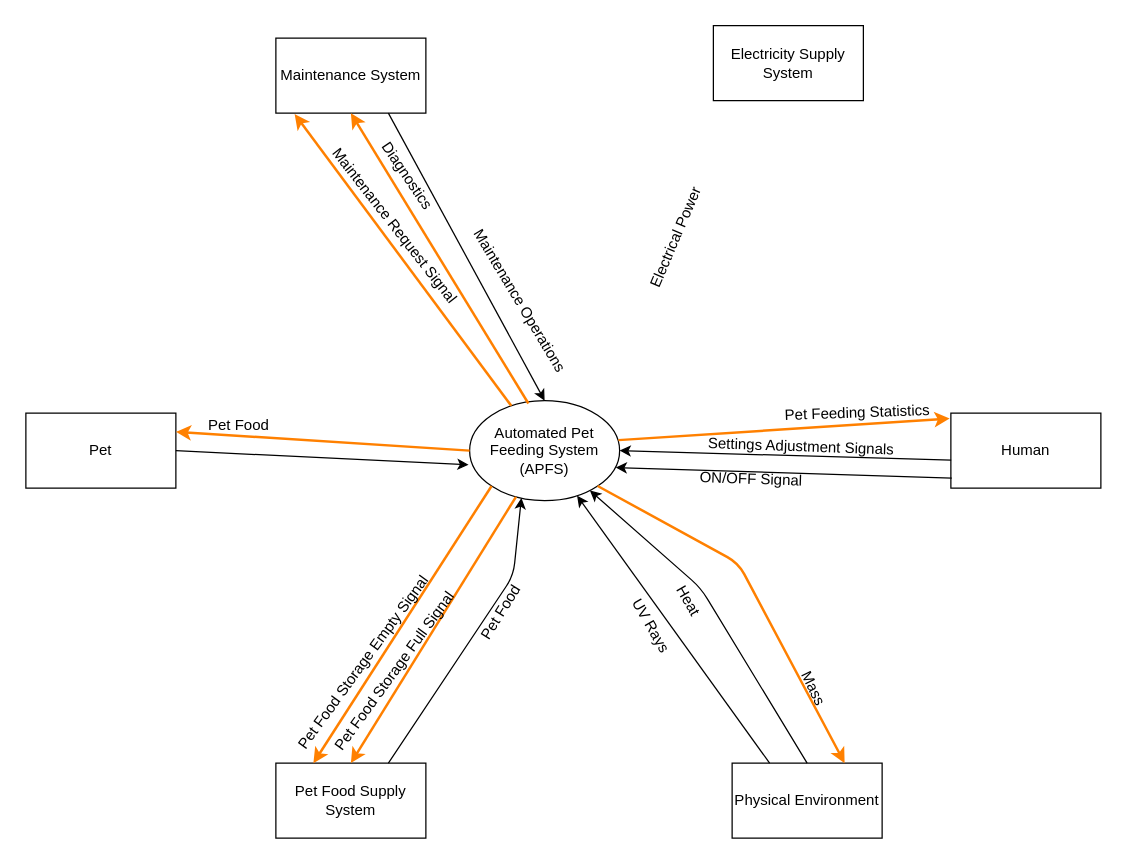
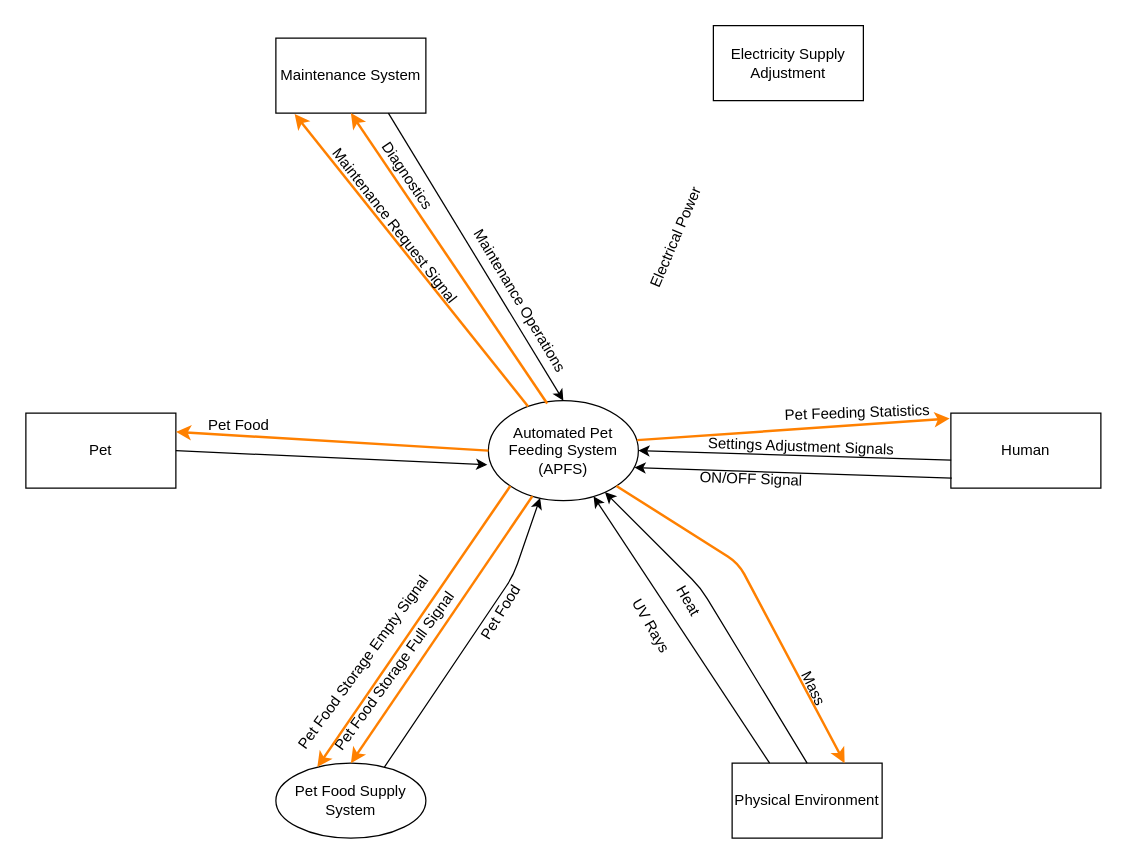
  <mxCell id="0" />
  <mxCell id="1" parent="0" />
- <mxCell id="2" value="Automated Pet Feeding System (APFS)" style="ellipse;whiteSpace=wrap;html=1;" parent="1" vertex="1"><mxGeometry x="375" y="320" width="120" height="80" as="geometry" /></mxCell>
+ <mxCell id="2" value="Automated Pet Feeding System (APFS)" style="ellipse;whiteSpace=wrap;html=1;" parent="1" vertex="1"><mxGeometry x="390" y="320" width="120" height="80" as="geometry" /></mxCell>
  <mxCell id="3" value="Physical Environment" style="rounded=0;whiteSpace=wrap;html=1;" parent="1" vertex="1"><mxGeometry x="585" y="610" width="120" height="60" as="geometry" /></mxCell>
  <mxCell id="4" value="Pet" style="whiteSpace=wrap;html=1;" parent="1" vertex="1"><mxGeometry x="20" y="330" width="120" height="60" as="geometry" /></mxCell>
  <mxCell id="5" value="Human" style="whiteSpace=wrap;html=1;" parent="1" vertex="1"><mxGeometry x="760" y="330" width="120" height="60" as="geometry" /></mxCell>
- <mxCell id="6" value="Pet Food Supply System" style="whiteSpace=wrap;html=1;" parent="1" vertex="1"><mxGeometry x="220" y="610" width="120" height="60" as="geometry" /></mxCell>
+ <mxCell id="6" value="Pet Food Supply System" style="ellipse;whiteSpace=wrap;html=1;" parent="1" vertex="1"><mxGeometry x="220" y="610" width="120" height="60" as="geometry" /></mxCell>
  <mxCell id="7" value="Maintenance System" style="whiteSpace=wrap;html=1;" parent="1" vertex="1"><mxGeometry x="220" y="30" width="120" height="60" as="geometry" /></mxCell>
- <mxCell id="8" value="Electricity Supply System" style="whiteSpace=wrap;html=1;" parent="1" vertex="1"><mxGeometry x="570" y="20" width="120" height="60" as="geometry" /></mxCell>
+ <mxCell id="8" value="Electricity Supply Adjustment" style="whiteSpace=wrap;html=1;" parent="1" vertex="1"><mxGeometry x="570" y="20" width="120" height="60" as="geometry" /></mxCell>
  <mxCell id="9" value="" style="endArrow=classic;html=1;entryX=0.345;entryY=0.973;entryDx=0;entryDy=0;entryPerimeter=0;exitX=0.75;exitY=0;exitDx=0;exitDy=0;" parent="1" source="6" target="2" edge="1"><mxGeometry width="50" height="50" relative="1" as="geometry"><mxPoint x="270" y="220" as="sourcePoint" /><mxPoint x="320" y="170" as="targetPoint" /><Array as="points"><mxPoint x="410" y="460" /></Array></mxGeometry></mxCell>
  <mxCell id="10" value="" style="endArrow=classic;html=1;entryX=0.5;entryY=0;entryDx=0;entryDy=0;strokeColor=#FF8000;strokeWidth=2;" parent="1" source="2" target="6" edge="1"><mxGeometry width="50" height="50" relative="1" as="geometry"><mxPoint x="230" y="480" as="sourcePoint" /><mxPoint x="280" y="430" as="targetPoint" /></mxGeometry></mxCell>
  <mxCell id="11" value="" style="endArrow=classic;html=1;exitX=0;exitY=0.5;exitDx=0;exitDy=0;entryX=1;entryY=0.25;entryDx=0;entryDy=0;strokeColor=#FF8000;strokeWidth=2;" parent="1" source="2" target="4" edge="1"><mxGeometry width="50" height="50" relative="1" as="geometry"><mxPoint x="300" y="360" as="sourcePoint" /><mxPoint x="350" y="310" as="targetPoint" /></mxGeometry></mxCell>
  <mxCell id="12" value="" style="endArrow=classic;html=1;entryX=-0.007;entryY=0.642;entryDx=0;entryDy=0;entryPerimeter=0;exitX=1;exitY=0.5;exitDx=0;exitDy=0;" parent="1" source="4" target="2" edge="1"><mxGeometry width="50" height="50" relative="1" as="geometry"><mxPoint x="180" y="450" as="sourcePoint" /><mxPoint x="230" y="400" as="targetPoint" /></mxGeometry></mxCell>
  <mxCell id="13" value="Pet Food" style="text;html=1;align=center;verticalAlign=middle;resizable=0;points=[];autosize=1;" parent="1" vertex="1"><mxGeometry x="160" y="330" width="60" height="20" as="geometry" /></mxCell>
  <mxCell id="14" value="Pet Food" style="text;html=1;align=center;verticalAlign=middle;resizable=0;points=[];autosize=1;rotation=-58;" parent="1" vertex="1"><mxGeometry x="370" y="480" width="60" height="20" as="geometry" /></mxCell>
  <mxCell id="15" value="Pet Food Storage Full Signal" style="text;html=1;align=center;verticalAlign=middle;resizable=0;points=[];autosize=1;rotation=306;" parent="1" vertex="1"><mxGeometry x="230" y="527" width="170" height="20" as="geometry" /></mxCell>
  <mxCell id="16" value="" style="endArrow=classic;html=1;exitX=0.25;exitY=0;exitDx=0;exitDy=0;" parent="1" source="3" target="2" edge="1"><mxGeometry width="50" height="50" relative="1" as="geometry"><mxPoint x="530" y="510" as="sourcePoint" /><mxPoint x="580" y="460" as="targetPoint" /></mxGeometry></mxCell>
  <mxCell id="17" value="UV Rays" style="text;html=1;align=center;verticalAlign=middle;resizable=0;points=[];autosize=1;rotation=60;" parent="1" vertex="1"><mxGeometry x="490" y="490" width="60" height="20" as="geometry" /></mxCell>
  <mxCell id="18" value="" style="endArrow=classic;html=1;exitX=0.5;exitY=0;exitDx=0;exitDy=0;" parent="1" source="3" target="2" edge="1"><mxGeometry width="50" height="50" relative="1" as="geometry"><mxPoint x="610" y="490" as="sourcePoint" /><mxPoint x="660" y="440" as="targetPoint" /><Array as="points"><mxPoint x="560" y="470" /></Array></mxGeometry></mxCell>
  <mxCell id="19" value="Heat" style="text;html=1;align=center;verticalAlign=middle;resizable=0;points=[];autosize=1;rotation=60;" parent="1" vertex="1"><mxGeometry x="530" y="470" width="40" height="20" as="geometry" /></mxCell>
  <mxCell id="20" value="" style="endArrow=classic;html=1;entryX=0.75;entryY=0;entryDx=0;entryDy=0;exitX=1;exitY=1;exitDx=0;exitDy=0;strokeColor=#FF8000;strokeWidth=2;" parent="1" source="2" target="3" edge="1"><mxGeometry width="50" height="50" relative="1" as="geometry"><mxPoint x="490" y="410" as="sourcePoint" /><mxPoint x="670" y="400" as="targetPoint" /><Array as="points"><mxPoint x="590" y="450" /></Array></mxGeometry></mxCell>
  <mxCell id="21" value="Mass" style="text;html=1;align=center;verticalAlign=middle;resizable=0;points=[];autosize=1;rotation=64;" parent="1" vertex="1"><mxGeometry x="630" y="540" width="40" height="20" as="geometry" /></mxCell>
  <mxCell id="22" value="" style="endArrow=classic;html=1;entryX=0.125;entryY=1.012;entryDx=0;entryDy=0;strokeColor=#FF8000;strokeWidth=2;entryPerimeter=0;" parent="1" source="2" target="7" edge="1"><mxGeometry width="50" height="50" relative="1" as="geometry"><mxPoint x="150" y="250" as="sourcePoint" /><mxPoint x="200" y="200" as="targetPoint" /></mxGeometry></mxCell>
  <mxCell id="23" value="Maintenance Request Signal" style="text;html=1;align=center;verticalAlign=middle;resizable=0;points=[];autosize=1;rotation=52;" parent="1" vertex="1"><mxGeometry x="230" y="170" width="170" height="20" as="geometry" /></mxCell>
  <mxCell id="24" value="" style="endArrow=classic;html=1;entryX=0.25;entryY=0;entryDx=0;entryDy=0;strokeColor=#FF8000;strokeWidth=2;jumpSize=1;exitX=0;exitY=1;exitDx=0;exitDy=0;" parent="1" target="6" edge="1" source="2"><mxGeometry width="50" height="50" relative="1" as="geometry"><mxPoint x="390" y="400" as="sourcePoint" /><mxPoint x="210" y="480" as="targetPoint" /></mxGeometry></mxCell>
  <mxCell id="25" value="Pet Food Storage Empty Signal" style="text;html=1;align=center;verticalAlign=middle;resizable=0;points=[];autosize=1;rotation=306;" parent="1" vertex="1"><mxGeometry x="200" y="520" width="180" height="20" as="geometry" /></mxCell>
  <mxCell id="26" value="Electrical Power" style="text;html=1;align=center;verticalAlign=middle;resizable=0;points=[];autosize=1;rotation=293;" parent="1" vertex="1"><mxGeometry x="490" y="180" width="100" height="20" as="geometry" /></mxCell>
  <mxCell id="27" value="" style="endArrow=classic;html=1;exitX=0.75;exitY=1;exitDx=0;exitDy=0;entryX=0.5;entryY=0;entryDx=0;entryDy=0;" parent="1" source="7" target="2" edge="1"><mxGeometry width="50" height="50" relative="1" as="geometry"><mxPoint x="550" y="390" as="sourcePoint" /><mxPoint x="600" y="340" as="targetPoint" /></mxGeometry></mxCell>
  <mxCell id="28" value="Maintenance Operations" style="text;html=1;align=center;verticalAlign=middle;resizable=0;points=[];autosize=1;rotation=59;" parent="1" vertex="1"><mxGeometry x="340" y="230" width="150" height="20" as="geometry" /></mxCell>
  <mxCell id="29" value="" style="endArrow=classic;html=1;entryX=-0.008;entryY=0.073;entryDx=0;entryDy=0;exitX=0.992;exitY=0.395;exitDx=0;exitDy=0;exitPerimeter=0;strokeColor=#FF8000;strokeWidth=2;entryPerimeter=0;" parent="1" source="2" target="5" edge="1"><mxGeometry width="50" height="50" relative="1" as="geometry"><mxPoint x="550" y="390" as="sourcePoint" /><mxPoint x="600" y="340" as="targetPoint" /></mxGeometry></mxCell>
  <mxCell id="30" value="Pet Feeding Statistics" style="text;html=1;align=center;verticalAlign=middle;resizable=0;points=[];autosize=1;rotation=358;" parent="1" vertex="1"><mxGeometry x="620" y="320" width="130" height="20" as="geometry" /></mxCell>
  <mxCell id="31" value="" style="endArrow=classic;html=1;exitX=0.392;exitY=0.029;exitDx=0;exitDy=0;exitPerimeter=0;entryX=0.5;entryY=1;entryDx=0;entryDy=0;strokeColor=#FF8000;strokeWidth=2;" parent="1" source="2" target="7" edge="1"><mxGeometry width="50" height="50" relative="1" as="geometry"><mxPoint x="470" y="130" as="sourcePoint" /><mxPoint x="520" y="80" as="targetPoint" /></mxGeometry></mxCell>
  <mxCell id="32" value="Diagnostics" style="text;html=1;align=center;verticalAlign=middle;resizable=0;points=[];autosize=1;rotation=56;" parent="1" vertex="1"><mxGeometry x="285" y="130" width="80" height="20" as="geometry" /></mxCell>
  <mxCell id="33" value="" style="endArrow=classic;html=1;exitX=0.002;exitY=0.628;exitDx=0;exitDy=0;entryX=1;entryY=0.5;entryDx=0;entryDy=0;exitPerimeter=0;" parent="1" source="5" target="2" edge="1"><mxGeometry width="50" height="50" relative="1" as="geometry"><mxPoint x="760" y="470" as="sourcePoint" /><mxPoint x="810" y="420" as="targetPoint" /></mxGeometry></mxCell>
  <mxCell id="34" value="ON/OFF Signal" style="text;html=1;align=center;verticalAlign=middle;resizable=0;points=[];autosize=1;rotation=2;" parent="1" vertex="1"><mxGeometry x="550" y="373" width="100" height="20" as="geometry" /></mxCell>
  <mxCell id="35" value="" style="endArrow=classic;html=1;exitX=0.006;exitY=0.868;exitDx=0;exitDy=0;entryX=0.974;entryY=0.669;entryDx=0;entryDy=0;entryPerimeter=0;exitPerimeter=0;" parent="1" source="5" target="2" edge="1"><mxGeometry width="50" height="50" relative="1" as="geometry"><mxPoint x="740" y="400" as="sourcePoint" /><mxPoint x="513" y="374" as="targetPoint" /></mxGeometry></mxCell>
  <mxCell id="36" value="Settings Adjustment Signals" style="text;html=1;align=center;verticalAlign=middle;resizable=0;points=[];autosize=1;rotation=2;" parent="1" vertex="1"><mxGeometry x="560" y="347" width="160" height="20" as="geometry" /></mxCell>
